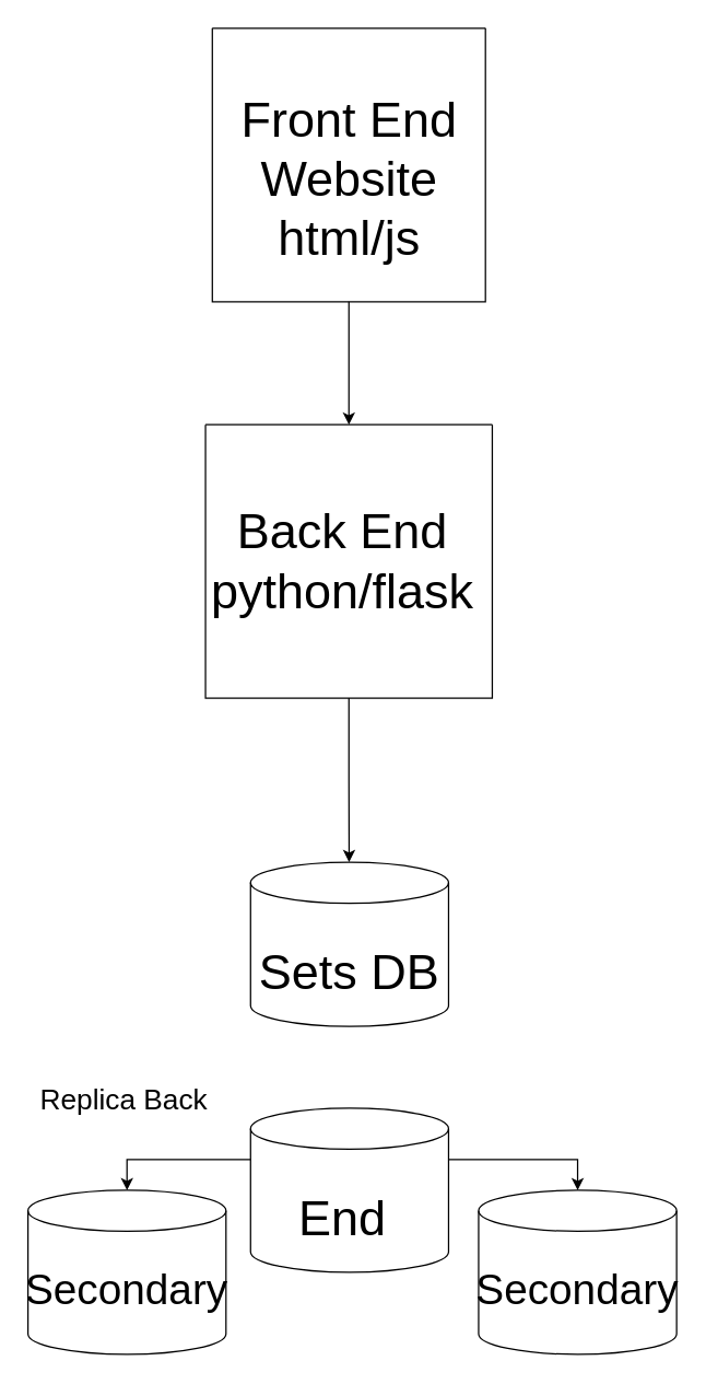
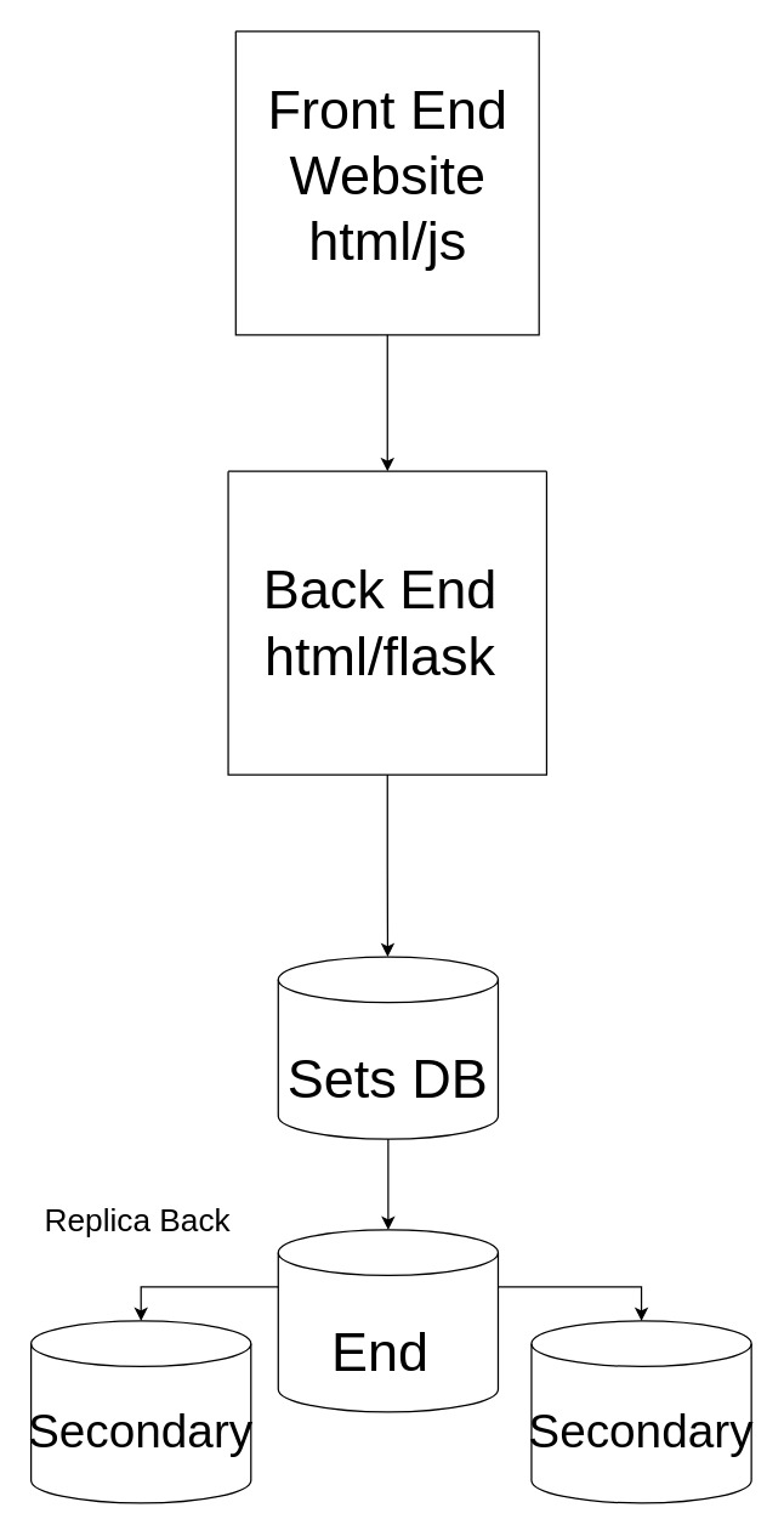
  <mxCell id="0" />
  <mxCell id="1" parent="0" />
  <mxCell id="2" value="" style="group" connectable="0" vertex="1" parent="1"><mxGeometry x="20" y="20" width="475" height="970" as="geometry" /></mxCell>
  <mxCell id="3" style="edgeStyle=orthogonalEdgeStyle;rounded=0;orthogonalLoop=1;jettySize=auto;html=1;entryX=0.5;entryY=0;entryDx=0;entryDy=0;" edge="1" parent="2" source="4" target="7"><mxGeometry relative="1" as="geometry" /></mxCell>
  <mxCell id="4" value="" style="swimlane;startSize=0;" vertex="1" parent="2"><mxGeometry x="135" width="200" height="200" as="geometry" /></mxCell>
- <mxCell id="5" value="&lt;font style=&quot;font-size: 36px;&quot;&gt;Front End&lt;/font&gt;&lt;div&gt;&lt;font style=&quot;font-size: 36px;&quot;&gt;Website&lt;/font&gt;&lt;/div&gt;&lt;div&gt;&lt;font style=&quot;font-size: 36px;&quot;&gt;html/js&lt;/font&gt;&lt;/div&gt;" style="text;html=1;align=center;verticalAlign=middle;resizable=0;points=[];autosize=1;strokeColor=none;fillColor=none;" vertex="1" parent="4"><mxGeometry x="10" y="40" width="180" height="140" as="geometry" /></mxCell>
+ <mxCell id="5" value="&lt;font style=&quot;font-size: 36px;&quot;&gt;Front End&lt;/font&gt;&lt;div&gt;&lt;font style=&quot;font-size: 36px;&quot;&gt;Website&lt;/font&gt;&lt;/div&gt;&lt;div&gt;&lt;font style=&quot;font-size: 36px;&quot;&gt;html/js&lt;/font&gt;&lt;/div&gt;" style="text;html=1;align=center;verticalAlign=middle;resizable=0;points=[];autosize=1;strokeColor=none;fillColor=none;" vertex="1" parent="4"><mxGeometry x="10" y="25" width="180" height="140" as="geometry" /></mxCell>
  <mxCell id="6" style="edgeStyle=orthogonalEdgeStyle;rounded=0;orthogonalLoop=1;jettySize=auto;html=1;exitX=0.5;exitY=1;exitDx=0;exitDy=0;" edge="1" parent="2" source="7"><mxGeometry relative="1" as="geometry"><mxPoint x="235.182" y="610" as="targetPoint" /></mxGeometry></mxCell>
  <mxCell id="7" value="" style="swimlane;startSize=0;" vertex="1" parent="2"><mxGeometry x="130" y="290" width="210" height="200" as="geometry" /></mxCell>
- <mxCell id="8" value="&lt;font style=&quot;font-size: 36px;&quot;&gt;Back End&lt;/font&gt;&lt;div&gt;&lt;font style=&quot;font-size: 36px;&quot;&gt;python/flask&lt;/font&gt;&lt;/div&gt;" style="text;html=1;align=center;verticalAlign=middle;resizable=0;points=[];autosize=1;strokeColor=none;fillColor=none;" vertex="1" parent="7"><mxGeometry x="-10" y="50" width="220" height="100" as="geometry" /></mxCell>
+ <mxCell id="8" value="&lt;font style=&quot;font-size: 36px;&quot;&gt;Back End&lt;/font&gt;&lt;div&gt;&lt;font style=&quot;font-size: 36px;&quot;&gt;html/flask&lt;/font&gt;&lt;/div&gt;" style="text;html=1;align=center;verticalAlign=middle;resizable=0;points=[];autosize=1;strokeColor=none;fillColor=none;" vertex="1" parent="7"><mxGeometry x="-10" y="50" width="220" height="100" as="geometry" /></mxCell>
+ <mxCell id="9" style="edgeStyle=orthogonalEdgeStyle;rounded=0;orthogonalLoop=1;jettySize=auto;html=1;" edge="1" parent="2" source="10" target="11"><mxGeometry relative="1" as="geometry" /></mxCell>
  <mxCell id="10" value="&lt;br&gt;&lt;div&gt;&lt;span style=&quot;font-size: 36px;&quot;&gt;Sets DB&lt;/span&gt;&lt;/div&gt;" style="shape=cylinder3;whiteSpace=wrap;html=1;boundedLbl=1;backgroundOutline=1;size=15;" vertex="1" parent="2"><mxGeometry x="163" y="610" width="145" height="120" as="geometry" /></mxCell>
  <mxCell id="11" value="&lt;br&gt;&lt;div&gt;&lt;span style=&quot;font-size: 36px;&quot;&gt;End&amp;nbsp;&lt;/span&gt;&lt;/div&gt;" style="shape=cylinder3;whiteSpace=wrap;html=1;boundedLbl=1;backgroundOutline=1;size=15;" vertex="1" parent="2"><mxGeometry x="163" y="790" width="145" height="120" as="geometry" /></mxCell>
  <mxCell id="12" value="&lt;div&gt;&lt;span style=&quot;font-size: 31px; background-color: initial;&quot;&gt;Secondary&lt;/span&gt;&lt;/div&gt;" style="shape=cylinder3;whiteSpace=wrap;html=1;boundedLbl=1;backgroundOutline=1;size=15;" vertex="1" parent="2"><mxGeometry x="330" y="850" width="145" height="120" as="geometry" /></mxCell>
  <mxCell id="13" value="&lt;div&gt;&lt;span style=&quot;font-size: 31px; background-color: initial;&quot;&gt;Secondary&lt;/span&gt;&lt;/div&gt;" style="shape=cylinder3;whiteSpace=wrap;html=1;boundedLbl=1;backgroundOutline=1;size=15;" vertex="1" parent="2"><mxGeometry y="850" width="145" height="120" as="geometry" /></mxCell>
  <mxCell id="14" style="edgeStyle=orthogonalEdgeStyle;rounded=0;orthogonalLoop=1;jettySize=auto;html=1;exitX=0;exitY=0;exitDx=0;exitDy=37.5;exitPerimeter=0;entryX=0.5;entryY=0;entryDx=0;entryDy=0;entryPerimeter=0;" edge="1" parent="2" source="11" target="13"><mxGeometry relative="1" as="geometry" /></mxCell>
  <mxCell id="15" style="edgeStyle=orthogonalEdgeStyle;rounded=0;orthogonalLoop=1;jettySize=auto;html=1;exitX=1;exitY=0;exitDx=0;exitDy=37.5;exitPerimeter=0;entryX=0.5;entryY=0;entryDx=0;entryDy=0;entryPerimeter=0;" edge="1" parent="2" source="11" target="12"><mxGeometry relative="1" as="geometry" /></mxCell>
  <mxCell id="16" value="&lt;font style=&quot;font-size: 21px;&quot;&gt;Replica Back&lt;/font&gt;" style="text;html=1;align=center;verticalAlign=middle;resizable=0;points=[];autosize=1;strokeColor=none;fillColor=none;" vertex="1" parent="2"><mxGeometry y="763" width="140" height="40" as="geometry" /></mxCell>
